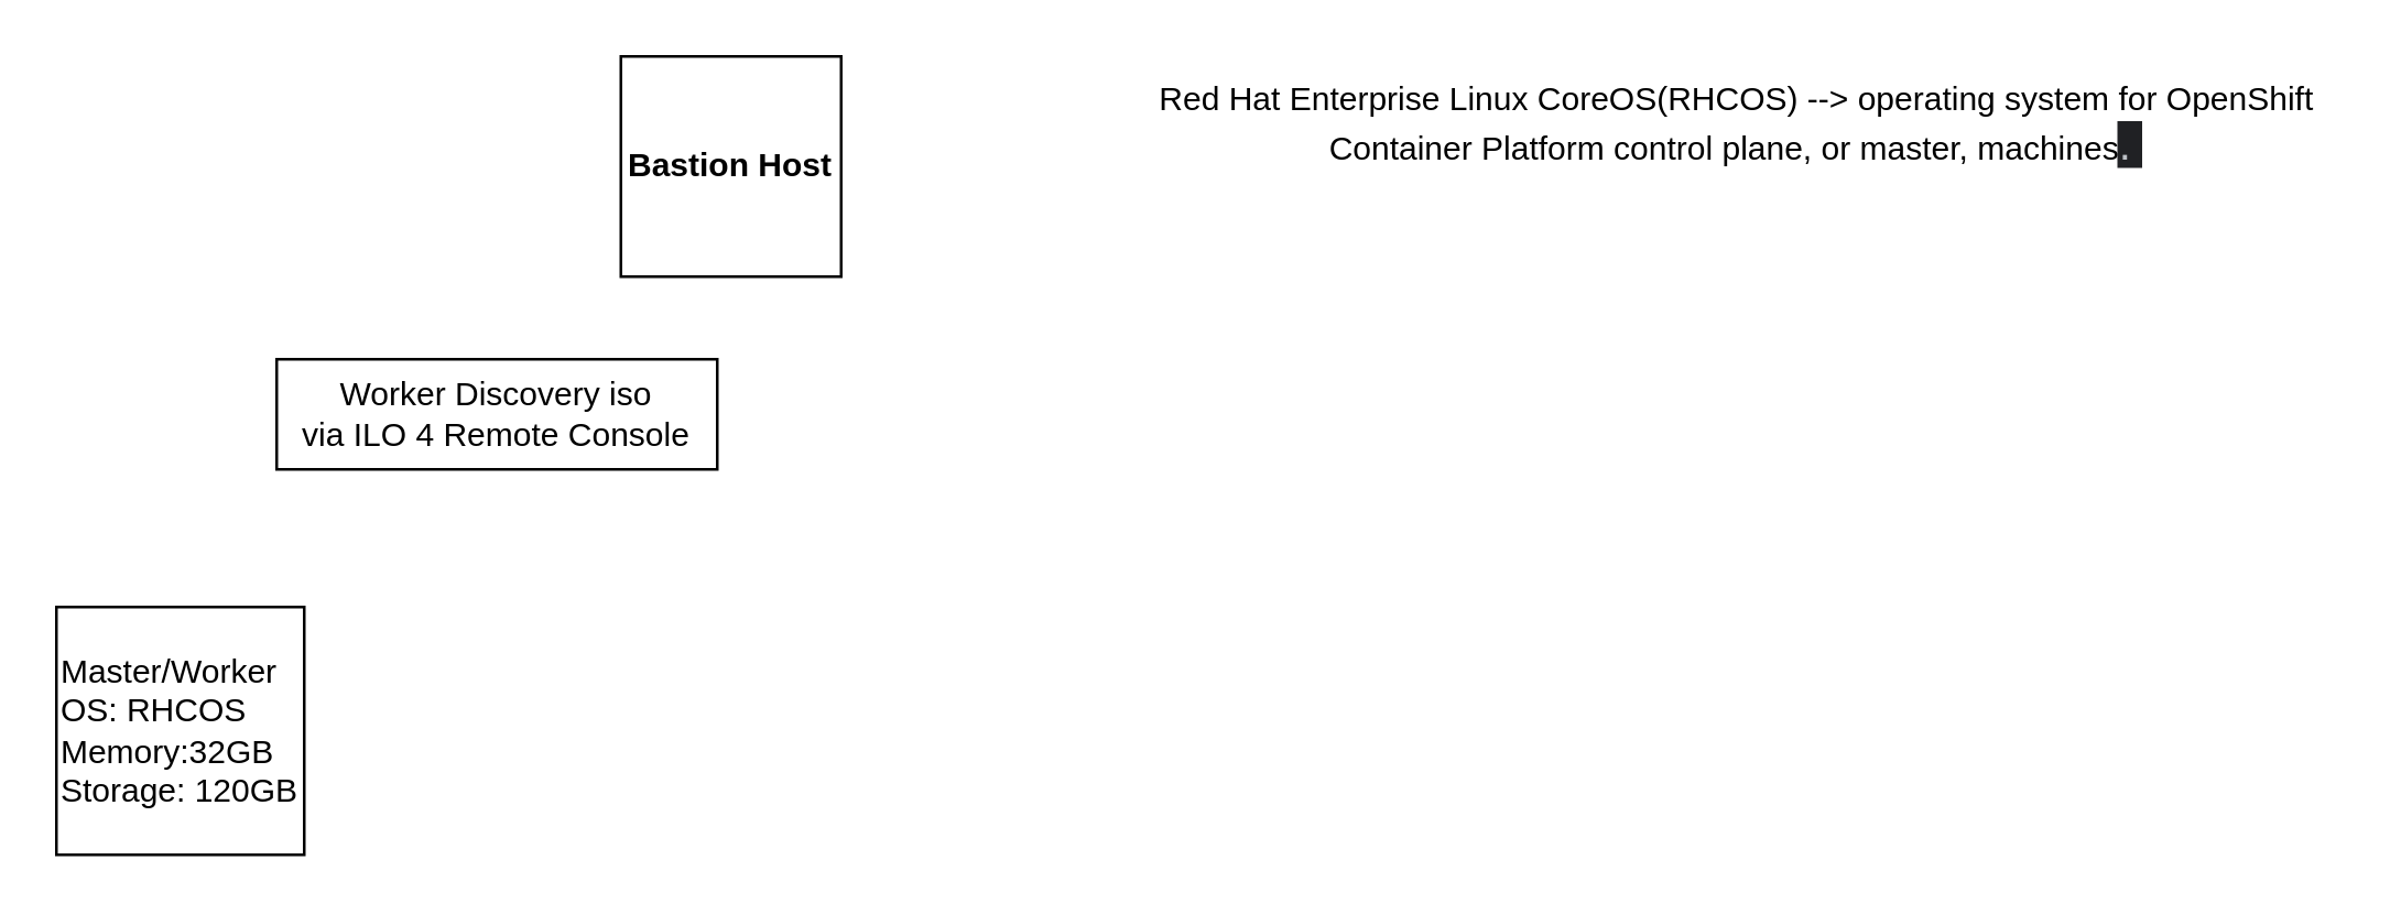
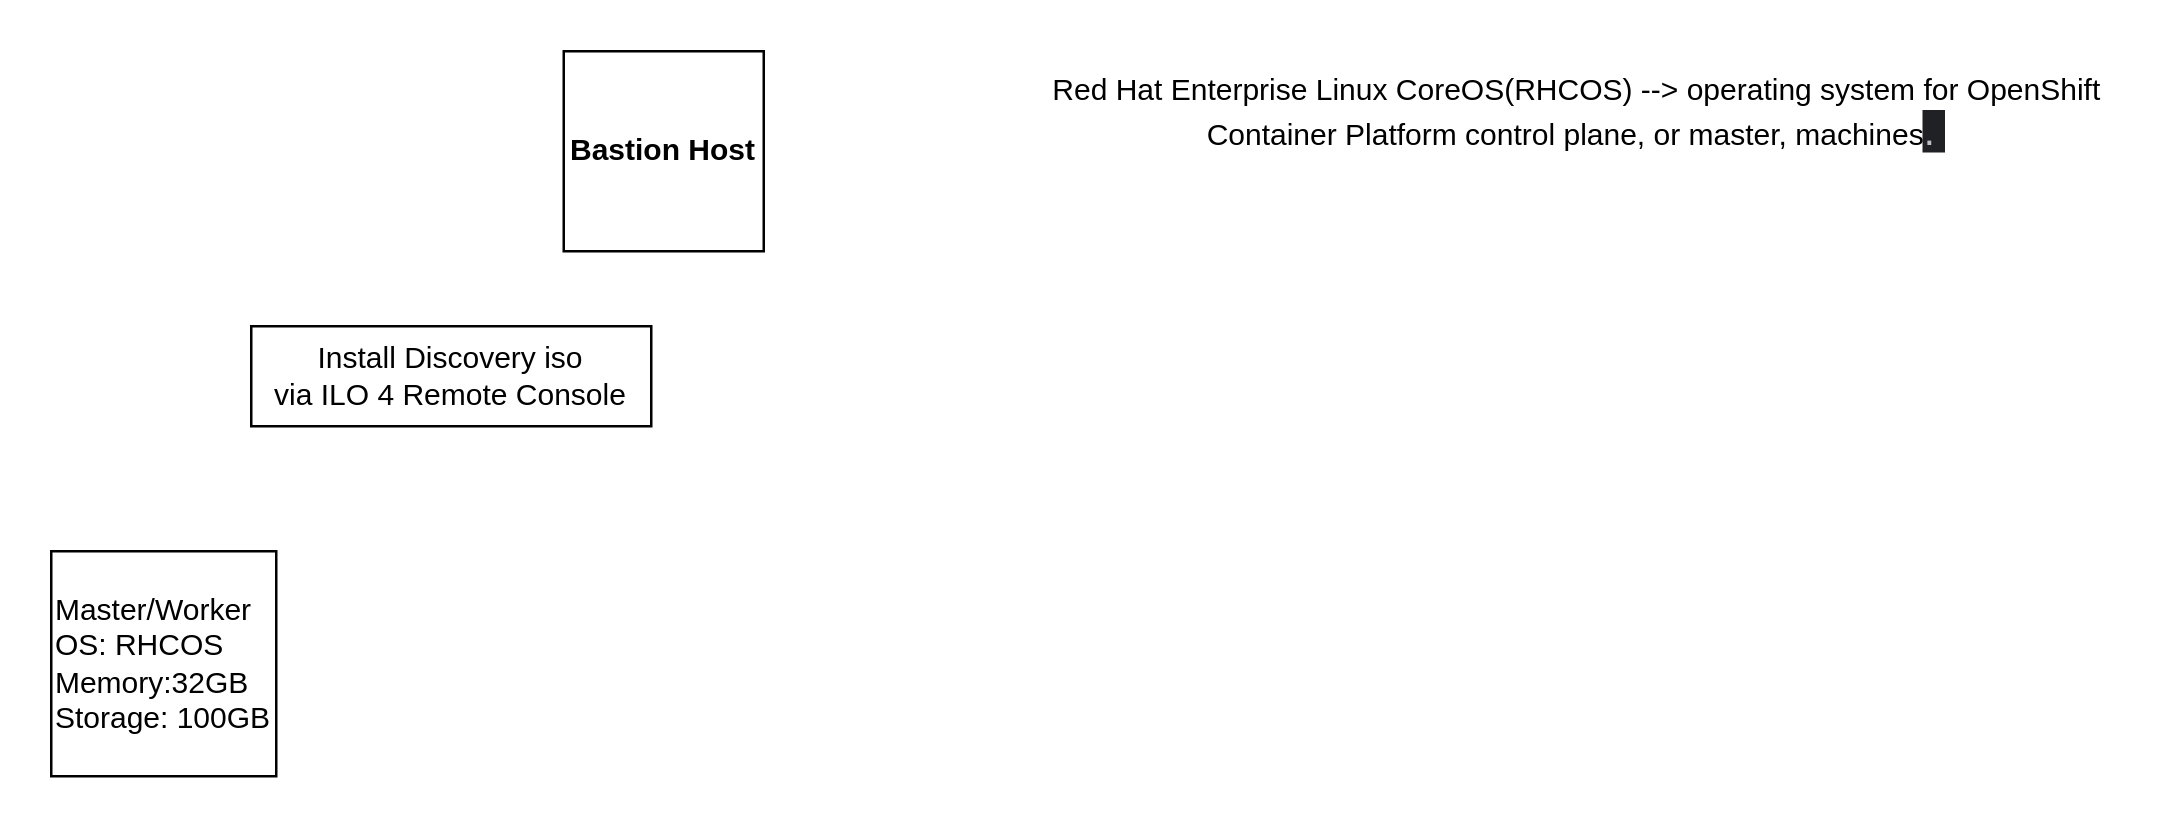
  <mxCell id="0" />
  <mxCell id="1" parent="0" />
  <mxCell id="2" value="&lt;b&gt;Bastion Host&lt;/b&gt;" style="whiteSpace=wrap;html=1;aspect=fixed;" vertex="1" parent="1"><mxGeometry x="225" y="20" width="80" height="80" as="geometry" /></mxCell>
  <mxCell id="3" style="edgeStyle=orthogonalEdgeStyle;rounded=0;orthogonalLoop=1;jettySize=auto;html=1;exitX=0.5;exitY=1;exitDx=0;exitDy=0;" edge="1" parent="1" source="2" target="2"><mxGeometry relative="1" as="geometry" /></mxCell>
- <mxCell id="4" value="&lt;div style=&quot;text-align: left;&quot;&gt;&lt;span style=&quot;background-color: initial;&quot;&gt;Master/Worker&lt;/span&gt;&lt;/div&gt;&lt;div style=&quot;text-align: left;&quot;&gt;&lt;span style=&quot;background-color: initial;&quot;&gt;OS: RHCOS&lt;/span&gt;&lt;/div&gt;&lt;div style=&quot;text-align: left;&quot;&gt;&lt;span style=&quot;background-color: initial;&quot;&gt;Memory:32GB&lt;/span&gt;&lt;/div&gt;&lt;div style=&quot;text-align: left;&quot;&gt;&lt;span style=&quot;background-color: initial;&quot;&gt;Storage: 120GB&lt;/span&gt;&lt;/div&gt;" style="whiteSpace=wrap;html=1;aspect=fixed;" vertex="1" parent="1"><mxGeometry x="20" y="220" width="90" height="90" as="geometry" /></mxCell>
- <mxCell id="5" value="Worker Discovery iso&lt;br&gt;via ILO 4 Remote Console" style="rounded=0;whiteSpace=wrap;html=1;" vertex="1" parent="1"><mxGeometry x="100" y="130" width="160" height="40" as="geometry" /></mxCell>
+ <mxCell id="4" value="&lt;div style=&quot;text-align: left;&quot;&gt;&lt;span style=&quot;background-color: initial;&quot;&gt;Master/Worker&lt;/span&gt;&lt;/div&gt;&lt;div style=&quot;text-align: left;&quot;&gt;&lt;span style=&quot;background-color: initial;&quot;&gt;OS: RHCOS&lt;/span&gt;&lt;/div&gt;&lt;div style=&quot;text-align: left;&quot;&gt;&lt;span style=&quot;background-color: initial;&quot;&gt;Memory:32GB&lt;/span&gt;&lt;/div&gt;&lt;div style=&quot;text-align: left;&quot;&gt;&lt;span style=&quot;background-color: initial;&quot;&gt;Storage: 100GB&lt;/span&gt;&lt;/div&gt;" style="whiteSpace=wrap;html=1;aspect=fixed;" vertex="1" parent="1"><mxGeometry x="20" y="220" width="90" height="90" as="geometry" /></mxCell>
+ <mxCell id="5" value="Install Discovery iso&lt;br&gt;via ILO 4 Remote Console" style="rounded=0;whiteSpace=wrap;html=1;" vertex="1" parent="1"><mxGeometry x="100" y="130" width="160" height="40" as="geometry" /></mxCell>
  <mxCell id="6" value="Red Hat Enterprise Linux CoreOS(RHCOS) --&amp;gt;&amp;nbsp;operating system for OpenShift &lt;br&gt;Container Platform control plane, or master, machines&lt;span style=&quot;color: rgb(189, 193, 198); font-family: &amp;quot;Google Sans&amp;quot;, arial, sans-serif; font-size: 16px; text-align: start; background-color: rgb(32, 33, 36);&quot;&gt;.&amp;nbsp;&lt;/span&gt;" style="text;html=1;align=center;verticalAlign=middle;resizable=0;points=[];autosize=1;strokeColor=none;fillColor=none;" vertex="1" parent="1"><mxGeometry x="410" y="20" width="440" height="50" as="geometry" /></mxCell>
